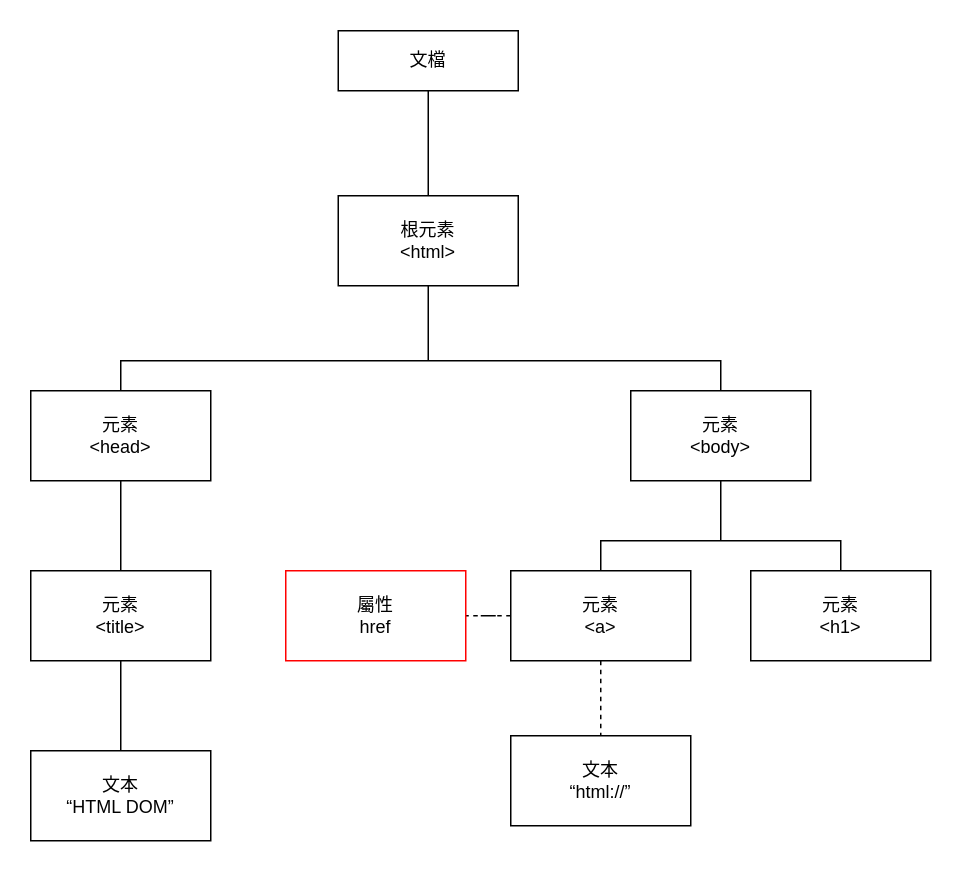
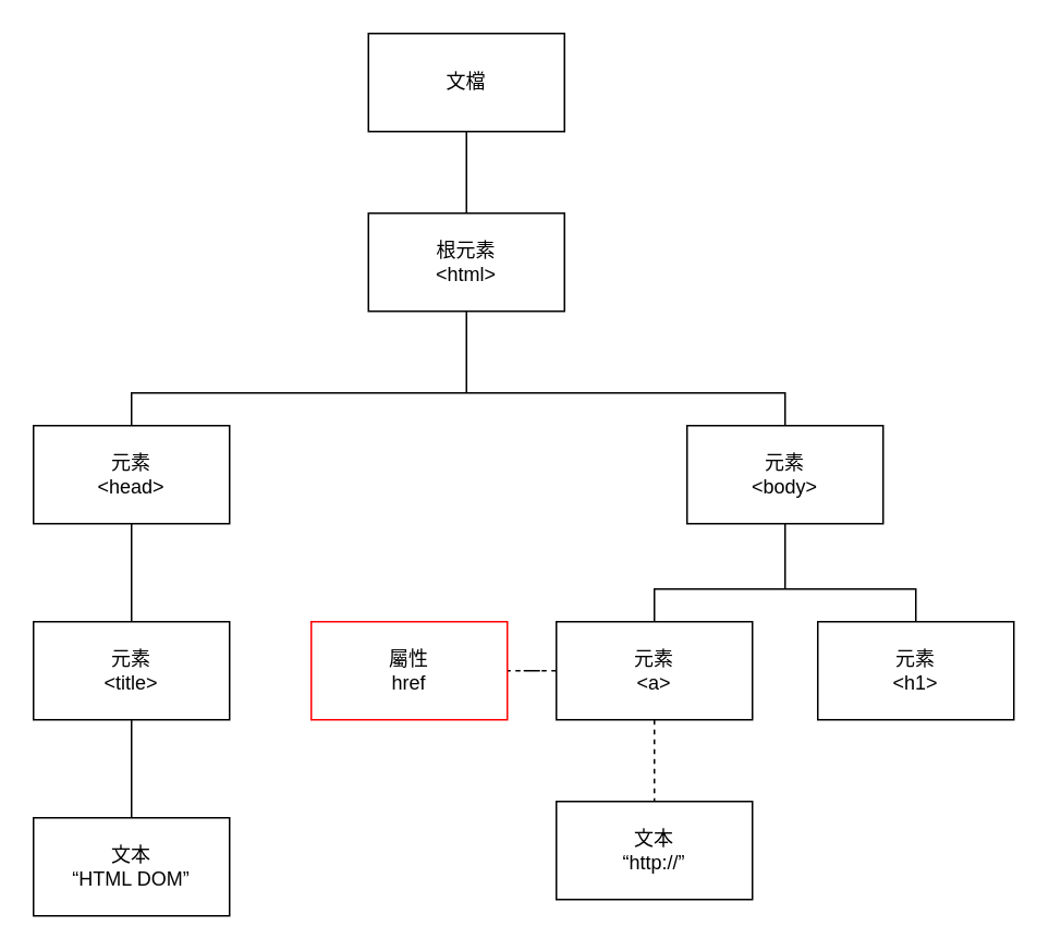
  <mxCell id="0" />
  <mxCell id="1" parent="0" />
  <mxCell id="2" style="edgeStyle=orthogonalEdgeStyle;rounded=0;orthogonalLoop=1;jettySize=auto;html=1;entryX=0.5;entryY=0;entryDx=0;entryDy=0;endArrow=none;endFill=0;" edge="1" parent="1" source="3" target="6"><mxGeometry relative="1" as="geometry" /></mxCell>
- <mxCell id="3" value="文檔" style="rounded=0;whiteSpace=wrap;html=1;" vertex="1" parent="1"><mxGeometry x="225" y="20" width="120" height="40" as="geometry" /></mxCell>
+ <mxCell id="3" value="文檔" style="rounded=0;whiteSpace=wrap;html=1;" vertex="1" parent="1"><mxGeometry x="225" y="20" width="120" height="60" as="geometry" /></mxCell>
  <mxCell id="4" style="edgeStyle=orthogonalEdgeStyle;rounded=0;orthogonalLoop=1;jettySize=auto;html=1;entryX=0.5;entryY=0;entryDx=0;entryDy=0;endArrow=none;endFill=0;exitX=0.5;exitY=0;exitDx=0;exitDy=0;" edge="1" parent="1" source="10" target="8"><mxGeometry relative="1" as="geometry"><Array as="points" /></mxGeometry></mxCell>
  <mxCell id="5" style="edgeStyle=orthogonalEdgeStyle;rounded=0;orthogonalLoop=1;jettySize=auto;html=1;endArrow=none;endFill=0;" edge="1" parent="1" source="6"><mxGeometry relative="1" as="geometry"><mxPoint x="285" y="240" as="targetPoint" /></mxGeometry></mxCell>
  <mxCell id="6" value="根元素&lt;br&gt;&amp;lt;html&amp;gt;" style="rounded=0;whiteSpace=wrap;html=1;" vertex="1" parent="1"><mxGeometry x="225" y="130" width="120" height="60" as="geometry" /></mxCell>
  <mxCell id="7" style="edgeStyle=orthogonalEdgeStyle;rounded=0;orthogonalLoop=1;jettySize=auto;html=1;entryX=0.5;entryY=0;entryDx=0;entryDy=0;endArrow=none;endFill=0;" edge="1" parent="1" source="8" target="12"><mxGeometry relative="1" as="geometry" /></mxCell>
  <mxCell id="8" value="元素&lt;br&gt;&amp;lt;head&amp;gt;" style="rounded=0;whiteSpace=wrap;html=1;" vertex="1" parent="1"><mxGeometry x="20" y="260" width="120" height="60" as="geometry" /></mxCell>
  <mxCell id="9" style="edgeStyle=orthogonalEdgeStyle;rounded=0;orthogonalLoop=1;jettySize=auto;html=1;endArrow=none;endFill=0;" edge="1" parent="1" source="10"><mxGeometry relative="1" as="geometry"><mxPoint x="480" y="360" as="targetPoint" /></mxGeometry></mxCell>
  <mxCell id="10" value="元素&lt;br&gt;&amp;lt;body&amp;gt;" style="rounded=0;whiteSpace=wrap;html=1;" vertex="1" parent="1"><mxGeometry x="420" y="260" width="120" height="60" as="geometry" /></mxCell>
  <mxCell id="11" style="edgeStyle=orthogonalEdgeStyle;rounded=0;orthogonalLoop=1;jettySize=auto;html=1;entryX=0.5;entryY=0;entryDx=0;entryDy=0;endArrow=none;endFill=0;" edge="1" parent="1" source="12" target="13"><mxGeometry relative="1" as="geometry" /></mxCell>
  <mxCell id="12" value="元素&lt;br&gt;&amp;lt;title&amp;gt;" style="rounded=0;whiteSpace=wrap;html=1;" vertex="1" parent="1"><mxGeometry x="20" y="380" width="120" height="60" as="geometry" /></mxCell>
  <mxCell id="13" value="文本&lt;br&gt;“HTML DOM”" style="rounded=0;whiteSpace=wrap;html=1;" vertex="1" parent="1"><mxGeometry x="20" y="500" width="120" height="60" as="geometry" /></mxCell>
  <mxCell id="14" style="edgeStyle=orthogonalEdgeStyle;rounded=0;orthogonalLoop=1;jettySize=auto;html=1;entryX=0.5;entryY=0;entryDx=0;entryDy=0;endArrow=none;endFill=0;" edge="1" parent="1" source="17" target="18"><mxGeometry relative="1" as="geometry"><Array as="points"><mxPoint x="400" y="360" /><mxPoint x="560" y="360" /></Array></mxGeometry></mxCell>
  <mxCell id="15" style="edgeStyle=orthogonalEdgeStyle;rounded=0;orthogonalLoop=1;jettySize=auto;html=1;entryX=1;entryY=0.5;entryDx=0;entryDy=0;endArrow=none;endFill=0;dashed=1;" edge="1" parent="1" source="17" target="19"><mxGeometry relative="1" as="geometry" /></mxCell>
  <mxCell id="16" style="edgeStyle=orthogonalEdgeStyle;rounded=0;orthogonalLoop=1;jettySize=auto;html=1;entryX=0.5;entryY=0;entryDx=0;entryDy=0;endArrow=none;endFill=0;dashed=1;" edge="1" parent="1" source="17" target="20"><mxGeometry relative="1" as="geometry" /></mxCell>
  <mxCell id="17" value="元素&lt;br&gt;&amp;lt;a&amp;gt;" style="rounded=0;whiteSpace=wrap;html=1;" vertex="1" parent="1"><mxGeometry x="340" y="380" width="120" height="60" as="geometry" /></mxCell>
  <mxCell id="18" value="元素&lt;br&gt;&amp;lt;h1&amp;gt;" style="rounded=0;whiteSpace=wrap;html=1;" vertex="1" parent="1"><mxGeometry x="500" y="380" width="120" height="60" as="geometry" /></mxCell>
  <mxCell id="19" value="屬性&lt;br&gt;href" style="rounded=0;whiteSpace=wrap;html=1;strokeColor=#FF0000;" vertex="1" parent="1"><mxGeometry x="190" y="380" width="120" height="60" as="geometry" /></mxCell>
- <mxCell id="20" value="文本&lt;br&gt;“html://”" style="rounded=0;whiteSpace=wrap;html=1;" vertex="1" parent="1"><mxGeometry x="340" y="490" width="120" height="60" as="geometry" /></mxCell>
+ <mxCell id="20" value="文本&lt;br&gt;“http://”" style="rounded=0;whiteSpace=wrap;html=1;" vertex="1" parent="1"><mxGeometry x="340" y="490" width="120" height="60" as="geometry" /></mxCell>
